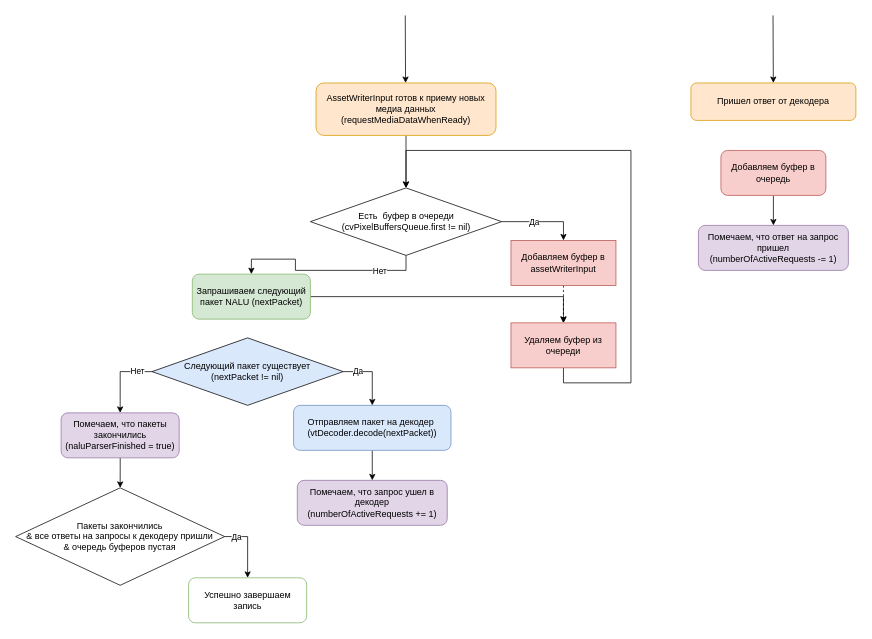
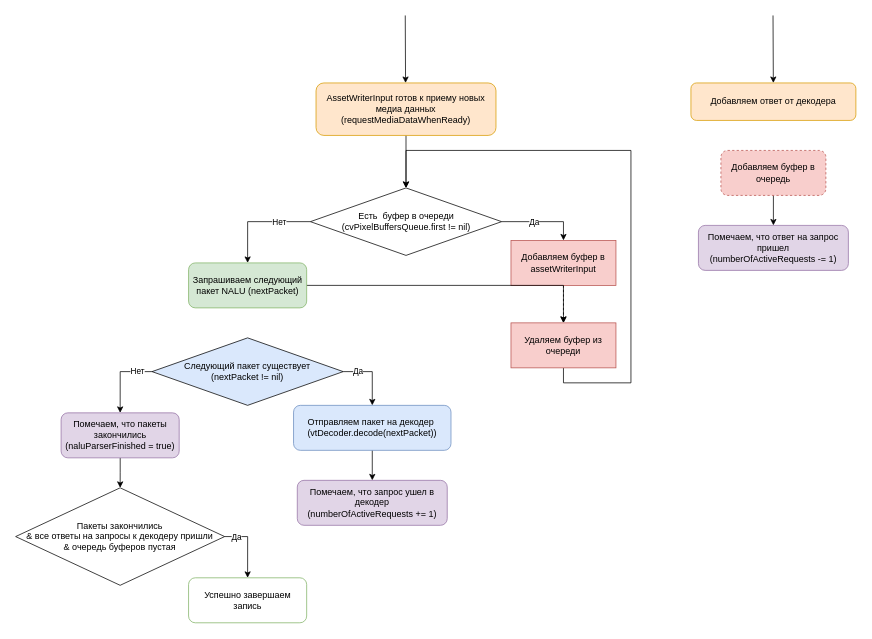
  <mxCell id="0" />
  <mxCell id="1" parent="0" />
  <mxCell id="2" style="edgeStyle=orthogonalEdgeStyle;rounded=0;orthogonalLoop=1;jettySize=auto;html=1;entryX=0.5;entryY=0;entryDx=0;entryDy=0;" edge="1" parent="1" source="3" target="8"><mxGeometry relative="1" as="geometry" /></mxCell>
  <mxCell id="3" value="AssetWriterInput готов к приему новых медиа данных (requestMediaDataWhenReady)" style="rounded=1;whiteSpace=wrap;html=1;fillColor=#ffe6cc;strokeColor=#d79b00;" vertex="1" parent="1"><mxGeometry x="421" y="110" width="240" height="70" as="geometry" /></mxCell>
  <mxCell id="4" style="edgeStyle=orthogonalEdgeStyle;rounded=0;orthogonalLoop=1;jettySize=auto;html=1;entryX=0.5;entryY=0;entryDx=0;entryDy=0;" edge="1" parent="1" source="8" target="10"><mxGeometry relative="1" as="geometry" /></mxCell>
  <mxCell id="5" value="Да" style="edgeLabel;html=1;align=center;verticalAlign=middle;resizable=0;points=[];" vertex="1" connectable="0" parent="4"><mxGeometry x="-0.6" y="1" relative="1" as="geometry"><mxPoint x="21" y="1" as="offset" /></mxGeometry></mxCell>
  <mxCell id="6" style="edgeStyle=orthogonalEdgeStyle;rounded=0;orthogonalLoop=1;jettySize=auto;html=1;entryX=0.5;entryY=0;entryDx=0;entryDy=0;" edge="1" parent="1" source="8" target="14"><mxGeometry relative="1" as="geometry" /></mxCell>
  <mxCell id="7" value="Нет" style="edgeLabel;html=1;align=center;verticalAlign=middle;resizable=0;points=[];" vertex="1" connectable="0" parent="6"><mxGeometry x="-0.759" y="2" relative="1" as="geometry"><mxPoint x="-25" y="-2" as="offset" /></mxGeometry></mxCell>
  <mxCell id="8" value="Есть &amp;nbsp;буфер в очереди (cvPixelBuffersQueue.first != nil)" style="rhombus;whiteSpace=wrap;html=1;" vertex="1" parent="1"><mxGeometry x="413.5" y="250" width="255" height="90" as="geometry" /></mxCell>
  <mxCell id="9" style="edgeStyle=orthogonalEdgeStyle;rounded=0;orthogonalLoop=1;jettySize=auto;html=1;entryX=0.5;entryY=0;entryDx=0;entryDy=0;dashed=1;" edge="1" parent="1" source="10" target="12"><mxGeometry relative="1" as="geometry" /></mxCell>
  <mxCell id="10" value="Добавляем буфер в assetWriterInput" style="whiteSpace=wrap;html=1;fillColor=#f8cecc;strokeColor=#b85450;rounded=0;" vertex="1" parent="1"><mxGeometry x="681" y="320" width="140" height="60" as="geometry" /></mxCell>
  <mxCell id="11" style="edgeStyle=orthogonalEdgeStyle;rounded=0;orthogonalLoop=1;jettySize=auto;html=1;entryX=0.5;entryY=0;entryDx=0;entryDy=0;" edge="1" parent="1" source="12" target="8"><mxGeometry relative="1" as="geometry"><Array as="points"><mxPoint x="751" y="510" /><mxPoint x="841" y="510" /><mxPoint x="841" y="200" /><mxPoint x="541" y="200" /></Array></mxGeometry></mxCell>
  <mxCell id="12" value="Удаляем буфер из очереди" style="whiteSpace=wrap;html=1;fillColor=#f8cecc;strokeColor=#b85450;rounded=0;" vertex="1" parent="1"><mxGeometry x="681" y="430" width="140" height="60" as="geometry" /></mxCell>
  <mxCell id="13" style="edgeStyle=orthogonalEdgeStyle;rounded=0;orthogonalLoop=1;jettySize=auto;html=1;" edge="1" parent="1" source="14" target="12"><mxGeometry relative="1" as="geometry" /></mxCell>
- <mxCell id="14" value="Запрашиваем следующий пакет NALU (nextPacket)" style="rounded=1;whiteSpace=wrap;html=1;fillColor=#d5e8d4;strokeColor=#82b366;" vertex="1" parent="1"><mxGeometry x="256" y="365" width="157.5" height="60" as="geometry" /></mxCell>
+ <mxCell id="14" value="Запрашиваем следующий пакет NALU (nextPacket)" style="rounded=1;whiteSpace=wrap;html=1;fillColor=#d5e8d4;strokeColor=#82b366;" vertex="1" parent="1"><mxGeometry x="251" y="350" width="157.5" height="60" as="geometry" /></mxCell>
  <mxCell id="15" value="Да" style="edgeStyle=orthogonalEdgeStyle;rounded=0;orthogonalLoop=1;jettySize=auto;html=1;exitX=1;exitY=0.5;exitDx=0;exitDy=0;entryX=0.5;entryY=0;entryDx=0;entryDy=0;" edge="1" parent="1" source="18" target="20"><mxGeometry x="-0.53" relative="1" as="geometry"><mxPoint as="offset" /></mxGeometry></mxCell>
  <mxCell id="16" style="edgeStyle=orthogonalEdgeStyle;rounded=0;orthogonalLoop=1;jettySize=auto;html=1;exitX=0;exitY=0.5;exitDx=0;exitDy=0;entryX=0.5;entryY=0;entryDx=0;entryDy=0;" edge="1" parent="1" source="18" target="22"><mxGeometry relative="1" as="geometry" /></mxCell>
  <mxCell id="17" value="Нет" style="edgeLabel;html=1;align=center;verticalAlign=middle;resizable=0;points=[];" vertex="1" connectable="0" parent="16"><mxGeometry x="-0.584" y="-1" relative="1" as="geometry"><mxPoint as="offset" /></mxGeometry></mxCell>
  <mxCell id="18" value="Следующий пакет существует &lt;br&gt;(nextPacket != nil)" style="rhombus;whiteSpace=wrap;html=1;fillColor=#dae8fc;" vertex="1" parent="1"><mxGeometry x="202.25" y="450" width="255" height="90" as="geometry" /></mxCell>
  <mxCell id="19" style="edgeStyle=orthogonalEdgeStyle;rounded=0;orthogonalLoop=1;jettySize=auto;html=1;entryX=0.5;entryY=0;entryDx=0;entryDy=0;" edge="1" parent="1" source="20" target="33"><mxGeometry relative="1" as="geometry" /></mxCell>
  <mxCell id="20" value="Отправляем пакет на декодер&amp;nbsp;&lt;br&gt;(vtDecoder.decode(nextPacket))" style="rounded=1;whiteSpace=wrap;html=1;fillColor=#dae8fc;strokeColor=#6c8ebf;" vertex="1" parent="1"><mxGeometry x="391" y="540" width="210" height="60" as="geometry" /></mxCell>
  <mxCell id="21" style="edgeStyle=orthogonalEdgeStyle;rounded=0;orthogonalLoop=1;jettySize=auto;html=1;entryX=0.5;entryY=0;entryDx=0;entryDy=0;" edge="1" parent="1" source="22" target="25"><mxGeometry relative="1" as="geometry" /></mxCell>
  <mxCell id="22" value="Помечаем, что пакеты закончились&lt;br&gt;(naluParserFinished = true)" style="rounded=1;whiteSpace=wrap;html=1;fillColor=#e1d5e7;strokeColor=#9673a6;" vertex="1" parent="1"><mxGeometry x="81" y="550" width="157.5" height="60" as="geometry" /></mxCell>
  <mxCell id="23" style="edgeStyle=orthogonalEdgeStyle;rounded=0;orthogonalLoop=1;jettySize=auto;html=1;exitX=1;exitY=0.5;exitDx=0;exitDy=0;entryX=0.5;entryY=0;entryDx=0;entryDy=0;" edge="1" parent="1" source="25" target="26"><mxGeometry relative="1" as="geometry" /></mxCell>
  <mxCell id="24" value="Да" style="edgeLabel;html=1;align=center;verticalAlign=middle;resizable=0;points=[];" vertex="1" connectable="0" parent="23"><mxGeometry x="-0.661" relative="1" as="geometry"><mxPoint as="offset" /></mxGeometry></mxCell>
  <mxCell id="25" value="Пакеты закончились &lt;br&gt;&amp;amp; все ответы на запросы к декодеру пришли &lt;br&gt;&amp;amp; очередь буферов пустая" style="rhombus;whiteSpace=wrap;html=1;" vertex="1" parent="1"><mxGeometry x="20.38" y="650" width="278.75" height="130" as="geometry" /></mxCell>
  <mxCell id="26" value="Успешно завершаем запись" style="rounded=1;whiteSpace=wrap;html=1;fillColor=#ffffff;strokeColor=#82b366;" vertex="1" parent="1"><mxGeometry x="251" y="770" width="157.5" height="60" as="geometry" /></mxCell>
  <mxCell id="27" value="" style="endArrow=classic;html=1;rounded=0;" edge="1" parent="1"><mxGeometry width="50" height="50" relative="1" as="geometry"><mxPoint x="540" y="20" as="sourcePoint" /><mxPoint x="540.41" y="110" as="targetPoint" /></mxGeometry></mxCell>
- <mxCell id="28" value="Пришел ответ от декодера" style="rounded=1;whiteSpace=wrap;html=1;fillColor=#ffe6cc;strokeColor=#d79b00;" vertex="1" parent="1"><mxGeometry x="921" y="110" width="220" height="50" as="geometry" /></mxCell>
+ <mxCell id="28" value="Добавляем ответ от декодера" style="rounded=1;whiteSpace=wrap;html=1;fillColor=#ffe6cc;strokeColor=#d79b00;" vertex="1" parent="1"><mxGeometry x="921" y="110" width="220" height="50" as="geometry" /></mxCell>
  <mxCell id="29" value="" style="endArrow=classic;html=1;rounded=0;" edge="1" parent="1"><mxGeometry width="50" height="50" relative="1" as="geometry"><mxPoint x="1030.5" y="20" as="sourcePoint" /><mxPoint x="1030.91" y="110" as="targetPoint" /></mxGeometry></mxCell>
  <mxCell id="30" style="edgeStyle=orthogonalEdgeStyle;rounded=0;orthogonalLoop=1;jettySize=auto;html=1;entryX=0.5;entryY=0;entryDx=0;entryDy=0;" edge="1" parent="1" source="31" target="32"><mxGeometry relative="1" as="geometry" /></mxCell>
- <mxCell id="31" value="Добавляем буфер в очередь" style="rounded=1;whiteSpace=wrap;html=1;fillColor=#f8cecc;strokeColor=#b85450;" vertex="1" parent="1"><mxGeometry x="961" y="200" width="140" height="60" as="geometry" /></mxCell>
+ <mxCell id="31" value="Добавляем буфер в очередь" style="rounded=1;whiteSpace=wrap;html=1;fillColor=#f8cecc;strokeColor=#b85450;dashed=1;" vertex="1" parent="1"><mxGeometry x="961" y="200" width="140" height="60" as="geometry" /></mxCell>
  <mxCell id="32" value="Помечаем, что ответ на запрос пришел&lt;br&gt;(numberOfActiveRequests -= 1)" style="rounded=1;whiteSpace=wrap;html=1;fillColor=#e1d5e7;strokeColor=#9673a6;" vertex="1" parent="1"><mxGeometry x="931" y="300" width="200" height="60" as="geometry" /></mxCell>
  <mxCell id="33" value="Помечаем, что запрос ушел в декодер&lt;br&gt;(numberOfActiveRequests += 1)" style="rounded=1;whiteSpace=wrap;html=1;fillColor=#e1d5e7;strokeColor=#9673a6;" vertex="1" parent="1"><mxGeometry x="396" y="640" width="200" height="60" as="geometry" /></mxCell>
